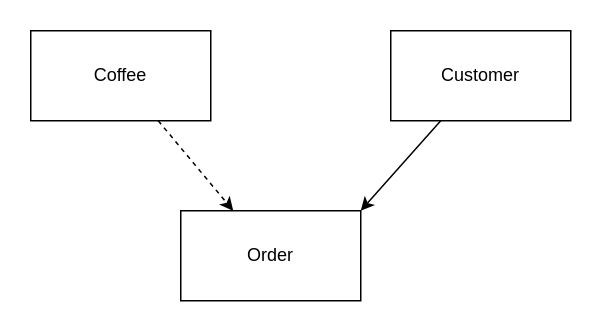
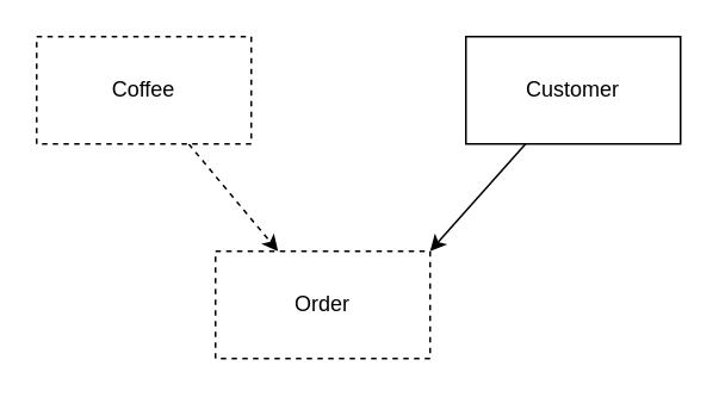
  <mxCell id="0" />
  <mxCell id="1" parent="0" />
  <mxCell id="2" style="edgeStyle=none;html=1;dashed=1;" edge="1" parent="1" source="3" target="4"><mxGeometry relative="1" as="geometry" /></mxCell>
- <mxCell id="3" value="Coffee" style="rounded=0;whiteSpace=wrap;html=1;" vertex="1" parent="1"><mxGeometry x="20" y="20" width="120" height="60" as="geometry" /></mxCell>
- <mxCell id="4" value="Order" style="rounded=0;whiteSpace=wrap;html=1;" vertex="1" parent="1"><mxGeometry x="120" y="140" width="120" height="60" as="geometry" /></mxCell>
+ <mxCell id="3" value="Coffee" style="rounded=0;whiteSpace=wrap;html=1;dashed=1;" vertex="1" parent="1"><mxGeometry x="20" y="20" width="120" height="60" as="geometry" /></mxCell>
+ <mxCell id="4" value="Order" style="rounded=0;whiteSpace=wrap;html=1;dashed=1;" vertex="1" parent="1"><mxGeometry x="120" y="140" width="120" height="60" as="geometry" /></mxCell>
  <mxCell id="5" style="edgeStyle=none;html=1;entryX=1;entryY=0;entryDx=0;entryDy=0;" edge="1" parent="1" source="6" target="4"><mxGeometry relative="1" as="geometry" /></mxCell>
  <mxCell id="6" value="Customer" style="rounded=0;whiteSpace=wrap;html=1;" vertex="1" parent="1"><mxGeometry x="260" y="20" width="120" height="60" as="geometry" /></mxCell>
